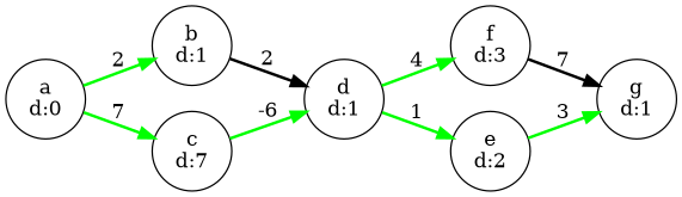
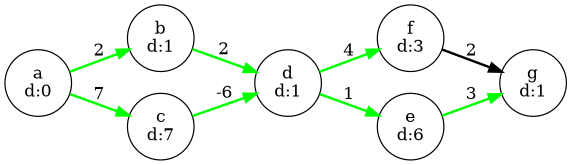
  digraph {
    rankdir=LR
    node [fillcolor=white shape=circle style=filled]
    edge [color=green dir=forward penwidth=2]
    n1 [label="a\nd:0"]
    n2 [label="b\nd:1"]
    n3 [label="c\nd:7"]
    n4 [label="d\nd:1"]
    n5 [label="f\nd:3"]
-   n6 [label="e\nd:2"]
+   n6 [label="e\nd:6"]
    n7 [label="g\nd:1"]
    n1 -> n2 [label=2]
    n1 -> n3 [label=7]
-   n2 -> n4 [color=black label=2]
+   n2 -> n4 [label=2]
    n3 -> n4 [label=-6]
    n4 -> n5 [label=4]
    n4 -> n6 [label=1]
-   n5 -> n7 [color=black label=7]
+   n5 -> n7 [color=black label=2]
    n6 -> n7 [label=3]
  }
